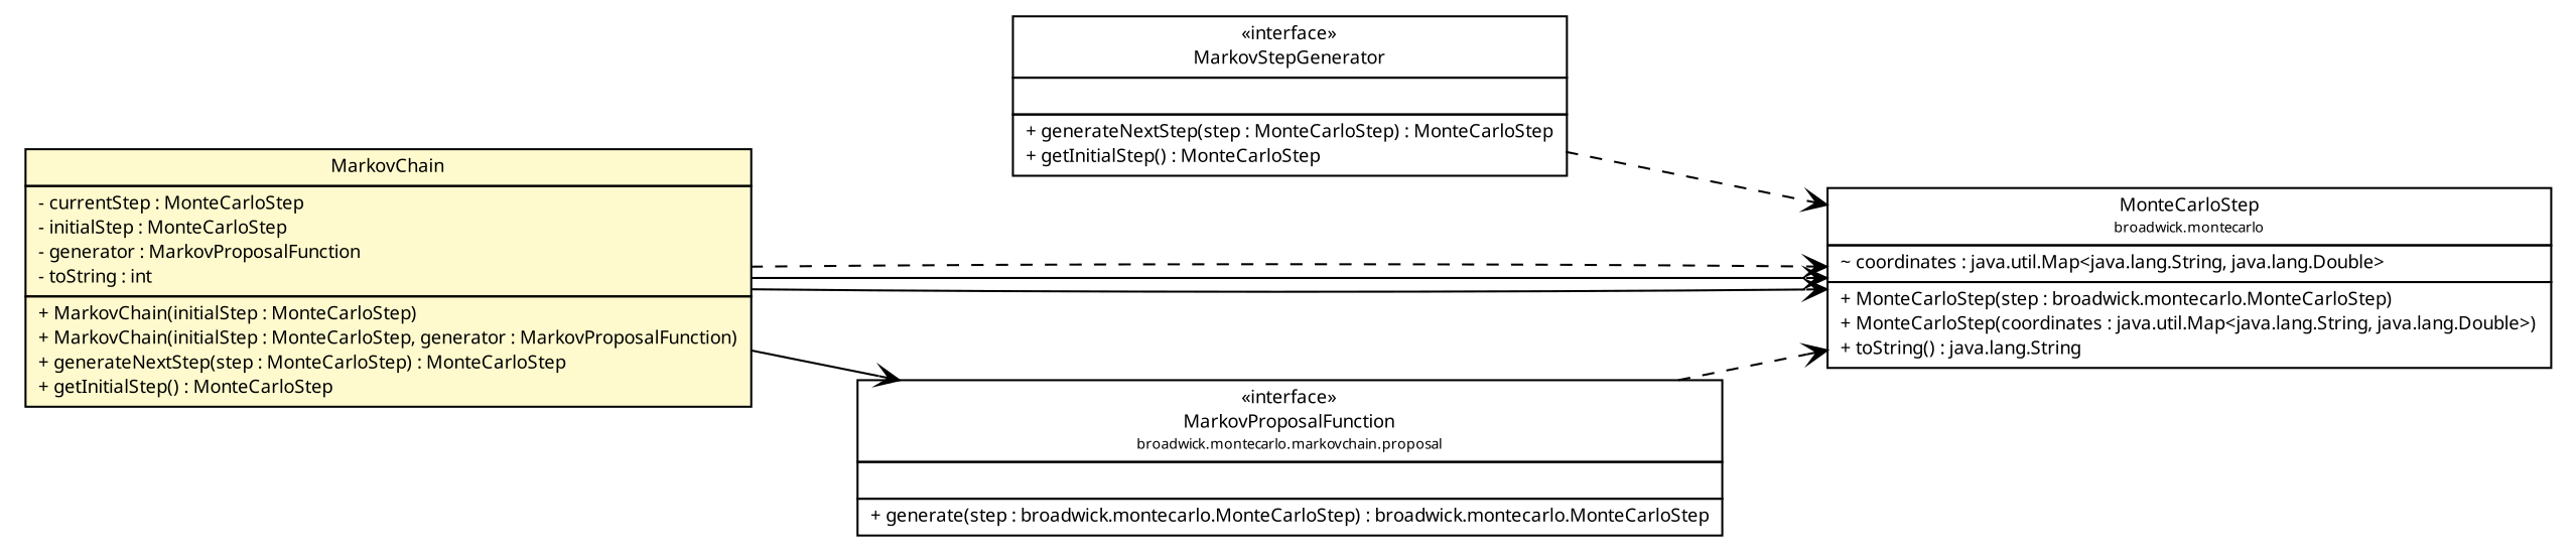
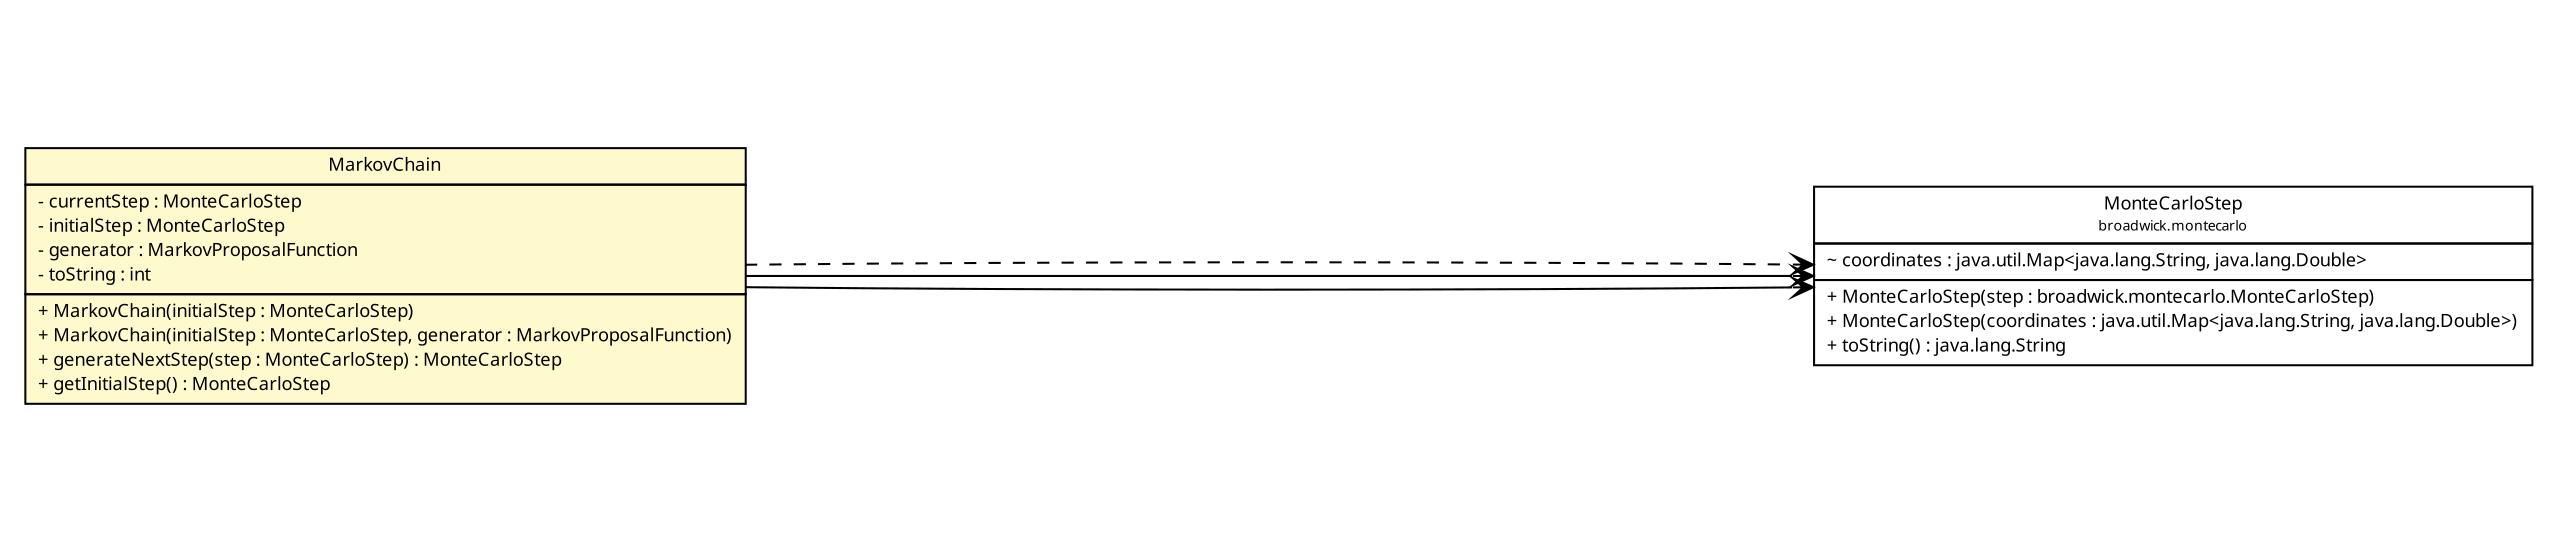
  digraph {
    nodesep=0.25
    rankdir=LR
    ranksep=0.5
    node [fontcolor=black fontname="Trebuchet MS" fontsize=9.0 shape=plaintext]
    edge [arrowhead=open color=black fontcolor=black fontname="Trebuchet MS" fontsize=10.0 headport=p labelfontname="Trebuchet MS" labelfontsize=10 tailport=p]
-   n1 [label=<<table title="broadwick.montecarlo.markovchain.MarkovStepGenerator" border="0" cellborder="1" cellspacing="0" cellpadding="2" port="p" href="./MarkovStepGenerator.html"> 		<tr><td><table border="0" cellspacing="0" cellpadding="1"> <tr><td align="center" balign="center"> &#171;interface&#187; </td></tr> <tr><td align="center" balign="center"><font face="Trebuchet MS"> MarkovStepGenerator </font></td></tr> 		</table></td></tr> 		<tr><td><table border="0" cellspacing="0" cellpadding="1"> <tr><td align="left" balign="left">  </td></tr> 		</table></td></tr> 		<tr><td><table border="0" cellspacing="0" cellpadding="1"> <tr><td align="left" balign="left"> + generateNextStep(step : MonteCarloStep) : MonteCarloStep </td></tr> <tr><td align="left" balign="left"> + getInitialStep() : MonteCarloStep </td></tr> 		</table></td></tr> 		</table>>]
    n2 [label=<<table title="broadwick.montecarlo.MonteCarloStep" border="0" cellborder="1" cellspacing="0" cellpadding="2" port="p" href="../MonteCarloStep.html"> 		<tr><td><table border="0" cellspacing="0" cellpadding="1"> <tr><td align="center" balign="center"><font face="Trebuchet MS"> MonteCarloStep </font></td></tr> <tr><td align="center" balign="center"><font face="Trebuchet MS" point-size="7.0"> broadwick.montecarlo </font></td></tr> 		</table></td></tr> 		<tr><td><table border="0" cellspacing="0" cellpadding="1"> <tr><td align="left" balign="left"> ~ coordinates : java.util.Map&lt;java.lang.String, java.lang.Double&gt; </td></tr> 		</table></td></tr> 		<tr><td><table border="0" cellspacing="0" cellpadding="1"> <tr><td align="left" balign="left"> + MonteCarloStep(step : broadwick.montecarlo.MonteCarloStep) </td></tr> <tr><td align="left" balign="left"> + MonteCarloStep(coordinates : java.util.Map&lt;java.lang.String, java.lang.Double&gt;) </td></tr> <tr><td align="left" balign="left"> + toString() : java.lang.String </td></tr> 		</table></td></tr> 		</table>>]
    n3 [label=<<table title="broadwick.montecarlo.markovchain.MarkovChain" border="0" cellborder="1" cellspacing="0" cellpadding="2" port="p" bgcolor="lemonChiffon" href="./MarkovChain.html"> 		<tr><td><table border="0" cellspacing="0" cellpadding="1"> <tr><td align="center" balign="center"><font face="Trebuchet MS"> MarkovChain </font></td></tr> 		</table></td></tr> 		<tr><td><table border="0" cellspacing="0" cellpadding="1"> <tr><td align="left" balign="left"> - currentStep : MonteCarloStep </td></tr> <tr><td align="left" balign="left"> - initialStep : MonteCarloStep </td></tr> <tr><td align="left" balign="left"> - generator : MarkovProposalFunction </td></tr> <tr><td align="left" balign="left"> - toString : int </td></tr> 		</table></td></tr> 		<tr><td><table border="0" cellspacing="0" cellpadding="1"> <tr><td align="left" balign="left"> + MarkovChain(initialStep : MonteCarloStep) </td></tr> <tr><td align="left" balign="left"> + MarkovChain(initialStep : MonteCarloStep, generator : MarkovProposalFunction) </td></tr> <tr><td align="left" balign="left"> + generateNextStep(step : MonteCarloStep) : MonteCarloStep </td></tr> <tr><td align="left" balign="left"> + getInitialStep() : MonteCarloStep </td></tr> 		</table></td></tr> 		</table>>]
-   n4 [label=<<table title="broadwick.montecarlo.markovchain.proposal.MarkovProposalFunction" border="0" cellborder="1" cellspacing="0" cellpadding="2" port="p" href="./proposal/MarkovProposalFunction.html"> 		<tr><td><table border="0" cellspacing="0" cellpadding="1"> <tr><td align="center" balign="center"> &#171;interface&#187; </td></tr> <tr><td align="center" balign="center"><font face="Trebuchet MS"> MarkovProposalFunction </font></td></tr> <tr><td align="center" balign="center"><font face="Trebuchet MS" point-size="7.0"> broadwick.montecarlo.markovchain.proposal </font></td></tr> 		</table></td></tr> 		<tr><td><table border="0" cellspacing="0" cellpadding="1"> <tr><td align="left" balign="left">  </td></tr> 		</table></td></tr> 		<tr><td><table border="0" cellspacing="0" cellpadding="1"> <tr><td align="left" balign="left"> + generate(step : broadwick.montecarlo.MonteCarloStep) : broadwick.montecarlo.MonteCarloStep </td></tr> 		</table></td></tr> 		</table>>]
-   n1 -> n2 [style=dashed]
    n3 -> n2
    n3 -> n2
    n3 -> n2 [style=dashed]
-   n3 -> n4
-   n4 -> n2 [style=dashed]
  }
